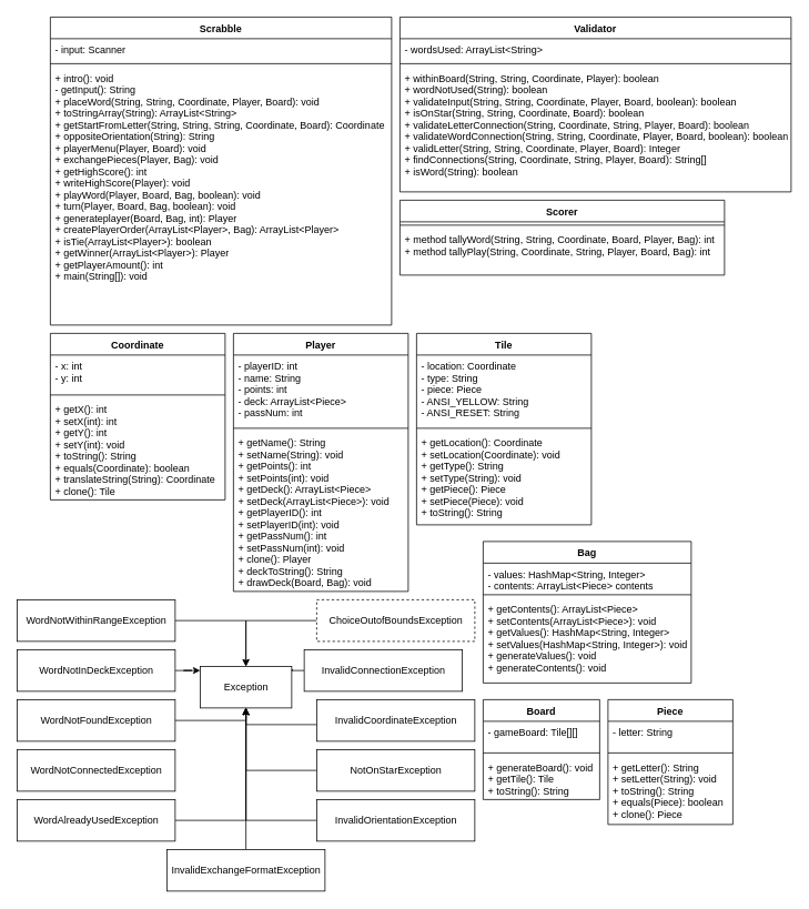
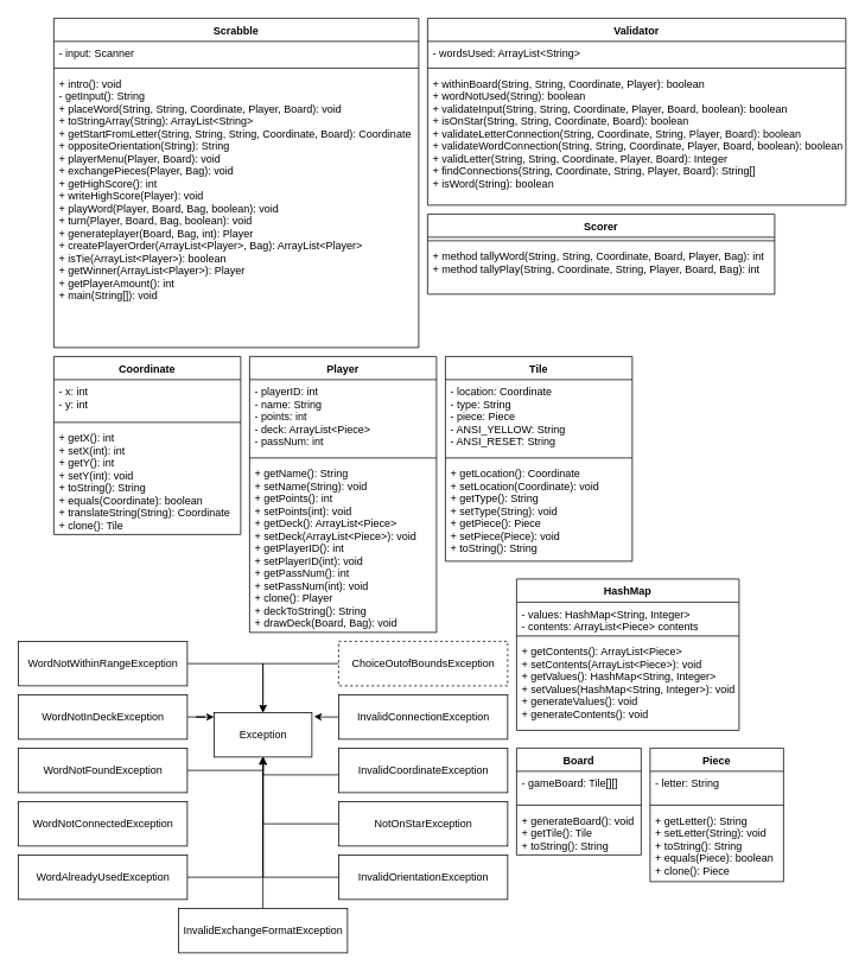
  <mxCell id="0" />
  <mxCell id="1" parent="0" />
  <mxCell id="2" value="Scrabble" style="swimlane;fontStyle=1;align=center;verticalAlign=top;childLayout=stackLayout;horizontal=1;startSize=26;horizontalStack=0;resizeParent=1;resizeParentMax=0;resizeLast=0;collapsible=1;marginBottom=0;" parent="1" vertex="1"><mxGeometry x="60" y="20" width="410" height="370" as="geometry" /></mxCell>
  <mxCell id="3" value="- input: Scanner" style="text;strokeColor=none;fillColor=none;align=left;verticalAlign=top;spacingLeft=4;spacingRight=4;overflow=hidden;rotatable=0;points=[[0,0.5],[1,0.5]];portConstraint=eastwest;" parent="2" vertex="1"><mxGeometry y="26" width="410" height="26" as="geometry" /></mxCell>
  <mxCell id="4" value="" style="line;strokeWidth=1;fillColor=none;align=left;verticalAlign=middle;spacingTop=-1;spacingLeft=3;spacingRight=3;rotatable=0;labelPosition=right;points=[];portConstraint=eastwest;strokeColor=inherit;" parent="2" vertex="1"><mxGeometry y="52" width="410" height="8" as="geometry" /></mxCell>
  <mxCell id="5" value="+ intro(): void&#10;- getInput(): String&#10;+ placeWord(String, String, Coordinate, Player, Board): void&#10;+ toStringArray(String): ArrayList&lt;String&gt;&#10;+ getStartFromLetter(String, String, String, Coordinate, Board): Coordinate&#10;+ oppositeOrientation(String): String&#10;+ playerMenu(Player, Board): void&#10;+ exchangePieces(Player, Bag): void&#10;+ getHighScore(): int&#10;+ writeHighScore(Player): void&#10;+ playWord(Player, Board, Bag, boolean): void&#10;+ turn(Player, Board, Bag, boolean): void&#10;+ generateplayer(Board, Bag, int): Player&#10;+ createPlayerOrder(ArrayList&lt;Player&gt;, Bag): ArrayList&lt;Player&gt;&#10;+ isTie(ArrayList&lt;Player&gt;): boolean&#10;+ getWinner(ArrayList&lt;Player&gt;): Player&#10;+ getPlayerAmount(): int&#10;+ main(String[]): void" style="text;strokeColor=none;fillColor=none;align=left;verticalAlign=top;spacingLeft=4;spacingRight=4;overflow=hidden;rotatable=0;points=[[0,0.5],[1,0.5]];portConstraint=eastwest;" parent="2" vertex="1"><mxGeometry y="60" width="410" height="310" as="geometry" /></mxCell>
  <mxCell id="6" value="Validator" style="swimlane;fontStyle=1;align=center;verticalAlign=top;childLayout=stackLayout;horizontal=1;startSize=26;horizontalStack=0;resizeParent=1;resizeParentMax=0;resizeLast=0;collapsible=1;marginBottom=0;" vertex="1" parent="1"><mxGeometry x="480" y="20" width="470" height="210" as="geometry" /></mxCell>
  <mxCell id="7" value="- wordsUsed: ArrayList&lt;String&gt;" style="text;strokeColor=none;fillColor=none;align=left;verticalAlign=top;spacingLeft=4;spacingRight=4;overflow=hidden;rotatable=0;points=[[0,0.5],[1,0.5]];portConstraint=eastwest;" vertex="1" parent="6"><mxGeometry y="26" width="470" height="26" as="geometry" /></mxCell>
  <mxCell id="8" value="" style="line;strokeWidth=1;fillColor=none;align=left;verticalAlign=middle;spacingTop=-1;spacingLeft=3;spacingRight=3;rotatable=0;labelPosition=right;points=[];portConstraint=eastwest;strokeColor=inherit;" vertex="1" parent="6"><mxGeometry y="52" width="470" height="8" as="geometry" /></mxCell>
  <mxCell id="9" value="+ withinBoard(String, String, Coordinate, Player): boolean&#10;+ wordNotUsed(String): boolean&#10;+ validateInput(String, String, Coordinate, Player, Board, boolean): boolean&#10;+ isOnStar(String, String, Coordinate, Board): boolean&#10;+ validateLetterConnection(String, Coordinate, String, Player, Board): boolean&#10;+ validateWordConnection(String, String, Coordinate, Player, Board, boolean): boolean&#10;+ validLetter(String, String, Coordinate, Player, Board): Integer&#10;+ findConnections(String, Coordinate, String, Player, Board): String[]&#10;+ isWord(String): boolean" style="text;strokeColor=none;fillColor=none;align=left;verticalAlign=top;spacingLeft=4;spacingRight=4;overflow=hidden;rotatable=0;points=[[0,0.5],[1,0.5]];portConstraint=eastwest;" vertex="1" parent="6"><mxGeometry y="60" width="470" height="150" as="geometry" /></mxCell>
  <mxCell id="10" value="Scorer" style="swimlane;fontStyle=1;align=center;verticalAlign=top;childLayout=stackLayout;horizontal=1;startSize=26;horizontalStack=0;resizeParent=1;resizeParentMax=0;resizeLast=0;collapsible=1;marginBottom=0;" vertex="1" parent="1"><mxGeometry x="480" y="240" width="390" height="90" as="geometry" /></mxCell>
  <mxCell id="11" value="" style="line;strokeWidth=1;fillColor=none;align=left;verticalAlign=middle;spacingTop=-1;spacingLeft=3;spacingRight=3;rotatable=0;labelPosition=right;points=[];portConstraint=eastwest;strokeColor=inherit;" vertex="1" parent="10"><mxGeometry y="26" width="390" height="8" as="geometry" /></mxCell>
  <mxCell id="12" value="+ method tallyWord(String, String, Coordinate, Board, Player, Bag): int&#10;+ method tallyPlay(String, Coordinate, String, Player, Board, Bag): int" style="text;strokeColor=none;fillColor=none;align=left;verticalAlign=top;spacingLeft=4;spacingRight=4;overflow=hidden;rotatable=0;points=[[0,0.5],[1,0.5]];portConstraint=eastwest;" vertex="1" parent="10"><mxGeometry y="34" width="390" height="56" as="geometry" /></mxCell>
  <mxCell id="13" value="Coordinate" style="swimlane;fontStyle=1;align=center;verticalAlign=top;childLayout=stackLayout;horizontal=1;startSize=26;horizontalStack=0;resizeParent=1;resizeParentMax=0;resizeLast=0;collapsible=1;marginBottom=0;" vertex="1" parent="1"><mxGeometry x="60" y="400" width="210" height="200" as="geometry" /></mxCell>
  <mxCell id="14" value="- x: int&#10;&#09;- y: int" style="text;strokeColor=none;fillColor=none;align=left;verticalAlign=top;spacingLeft=4;spacingRight=4;overflow=hidden;rotatable=0;points=[[0,0.5],[1,0.5]];portConstraint=eastwest;" vertex="1" parent="13"><mxGeometry y="26" width="210" height="44" as="geometry" /></mxCell>
  <mxCell id="15" value="" style="line;strokeWidth=1;fillColor=none;align=left;verticalAlign=middle;spacingTop=-1;spacingLeft=3;spacingRight=3;rotatable=0;labelPosition=right;points=[];portConstraint=eastwest;strokeColor=inherit;" vertex="1" parent="13"><mxGeometry y="70" width="210" height="8" as="geometry" /></mxCell>
  <mxCell id="16" value="+ getX(): int&#10;&#09;+ setX(int): int&#10;&#09;+ getY(): int&#10;&#09;+ setY(int): void&#10;&#09;+ toString(): String&#10;&#09;+ equals(Coordinate): boolean&#10;&#09;+ translateString(String): Coordinate&#10;+ clone(): Tile" style="text;strokeColor=none;fillColor=none;align=left;verticalAlign=top;spacingLeft=4;spacingRight=4;overflow=hidden;rotatable=0;points=[[0,0.5],[1,0.5]];portConstraint=eastwest;" vertex="1" parent="13"><mxGeometry y="78" width="210" height="122" as="geometry" /></mxCell>
  <mxCell id="17" value="Player" style="swimlane;fontStyle=1;align=center;verticalAlign=top;childLayout=stackLayout;horizontal=1;startSize=26;horizontalStack=0;resizeParent=1;resizeParentMax=0;resizeLast=0;collapsible=1;marginBottom=0;" vertex="1" parent="1"><mxGeometry x="280" y="400" width="210" height="310" as="geometry" /></mxCell>
  <mxCell id="18" value="- playerID: int&#10;&#09;- name: String&#10;&#09;- points: int&#10;&#09;- deck: ArrayList&lt;Piece&gt;&#10;&#09;- passNum: int" style="text;strokeColor=none;fillColor=none;align=left;verticalAlign=top;spacingLeft=4;spacingRight=4;overflow=hidden;rotatable=0;points=[[0,0.5],[1,0.5]];portConstraint=eastwest;" vertex="1" parent="17"><mxGeometry y="26" width="210" height="84" as="geometry" /></mxCell>
  <mxCell id="19" value="" style="line;strokeWidth=1;fillColor=none;align=left;verticalAlign=middle;spacingTop=-1;spacingLeft=3;spacingRight=3;rotatable=0;labelPosition=right;points=[];portConstraint=eastwest;strokeColor=inherit;" vertex="1" parent="17"><mxGeometry y="110" width="210" height="8" as="geometry" /></mxCell>
  <mxCell id="20" value="+ getName(): String&#10;&#09;+ setName(String): void&#10;&#09;+ getPoints(): int&#10;&#09;+ setPoints(int): void&#10;&#09;+ getDeck(): ArrayList&lt;Piece&gt;&#10;&#09;+ setDeck(ArrayList&lt;Piece&gt;): void&#10;&#09;+ getPlayerID(): int&#10;&#09;+ setPlayerID(int): void&#10;&#09;+ getPassNum(): int&#10;&#09;+ setPassNum(int): void&#10;&#09;+ clone(): Player&#10;&#09;+ deckToString(): String&#10;&#09;+ drawDeck(Board, Bag): void" style="text;strokeColor=none;fillColor=none;align=left;verticalAlign=top;spacingLeft=4;spacingRight=4;overflow=hidden;rotatable=0;points=[[0,0.5],[1,0.5]];portConstraint=eastwest;" vertex="1" parent="17"><mxGeometry y="118" width="210" height="192" as="geometry" /></mxCell>
  <mxCell id="21" value="Tile" style="swimlane;fontStyle=1;align=center;verticalAlign=top;childLayout=stackLayout;horizontal=1;startSize=26;horizontalStack=0;resizeParent=1;resizeParentMax=0;resizeLast=0;collapsible=1;marginBottom=0;" vertex="1" parent="1"><mxGeometry x="500" y="400" width="210" height="230" as="geometry" /></mxCell>
  <mxCell id="22" value="- location: Coordinate&#10;&#09;- type: String&#10;&#09;- piece: Piece&#10;&#09;- ANSI_YELLOW: String&#10;&#09;- ANSI_RESET: String" style="text;strokeColor=none;fillColor=none;align=left;verticalAlign=top;spacingLeft=4;spacingRight=4;overflow=hidden;rotatable=0;points=[[0,0.5],[1,0.5]];portConstraint=eastwest;" vertex="1" parent="21"><mxGeometry y="26" width="210" height="84" as="geometry" /></mxCell>
  <mxCell id="23" value="" style="line;strokeWidth=1;fillColor=none;align=left;verticalAlign=middle;spacingTop=-1;spacingLeft=3;spacingRight=3;rotatable=0;labelPosition=right;points=[];portConstraint=eastwest;strokeColor=inherit;" vertex="1" parent="21"><mxGeometry y="110" width="210" height="8" as="geometry" /></mxCell>
  <mxCell id="24" value="+ getLocation(): Coordinate&#10;&#09;+ setLocation(Coordinate): void&#10;&#09;+ getType(): String&#10;&#09;+ setType(String): void&#10;&#09;+ getPiece(): Piece&#10;&#09;+ setPiece(Piece): void&#10;&#09;+ toString(): String&#10;" style="text;strokeColor=none;fillColor=none;align=left;verticalAlign=top;spacingLeft=4;spacingRight=4;overflow=hidden;rotatable=0;points=[[0,0.5],[1,0.5]];portConstraint=eastwest;" vertex="1" parent="21"><mxGeometry y="118" width="210" height="112" as="geometry" /></mxCell>
  <mxCell id="25" value="Piece" style="swimlane;fontStyle=1;align=center;verticalAlign=top;childLayout=stackLayout;horizontal=1;startSize=26;horizontalStack=0;resizeParent=1;resizeParentMax=0;resizeLast=0;collapsible=1;marginBottom=0;" vertex="1" parent="1"><mxGeometry x="730" y="840" width="150" height="150" as="geometry" /></mxCell>
  <mxCell id="26" value="- letter: String" style="text;strokeColor=none;fillColor=none;align=left;verticalAlign=top;spacingLeft=4;spacingRight=4;overflow=hidden;rotatable=0;points=[[0,0.5],[1,0.5]];portConstraint=eastwest;" vertex="1" parent="25"><mxGeometry y="26" width="150" height="34" as="geometry" /></mxCell>
  <mxCell id="27" value="" style="line;strokeWidth=1;fillColor=none;align=left;verticalAlign=middle;spacingTop=-1;spacingLeft=3;spacingRight=3;rotatable=0;labelPosition=right;points=[];portConstraint=eastwest;strokeColor=inherit;" vertex="1" parent="25"><mxGeometry y="60" width="150" height="8" as="geometry" /></mxCell>
  <mxCell id="28" value="+ getLetter(): String&#10;&#09;+ setLetter(String): void&#10;&#09;+ toString(): String&#10;+ equals(Piece): boolean&#10;+ clone(): Piece&#10;" style="text;strokeColor=none;fillColor=none;align=left;verticalAlign=top;spacingLeft=4;spacingRight=4;overflow=hidden;rotatable=0;points=[[0,0.5],[1,0.5]];portConstraint=eastwest;" vertex="1" parent="25"><mxGeometry y="68" width="150" height="82" as="geometry" /></mxCell>
  <mxCell id="29" value="Board" style="swimlane;fontStyle=1;align=center;verticalAlign=top;childLayout=stackLayout;horizontal=1;startSize=26;horizontalStack=0;resizeParent=1;resizeParentMax=0;resizeLast=0;collapsible=1;marginBottom=0;" vertex="1" parent="1"><mxGeometry x="580" y="840" width="140" height="120" as="geometry" /></mxCell>
  <mxCell id="30" value="- gameBoard: Tile[][]" style="text;strokeColor=none;fillColor=none;align=left;verticalAlign=top;spacingLeft=4;spacingRight=4;overflow=hidden;rotatable=0;points=[[0,0.5],[1,0.5]];portConstraint=eastwest;" vertex="1" parent="29"><mxGeometry y="26" width="140" height="34" as="geometry" /></mxCell>
  <mxCell id="31" value="" style="line;strokeWidth=1;fillColor=none;align=left;verticalAlign=middle;spacingTop=-1;spacingLeft=3;spacingRight=3;rotatable=0;labelPosition=right;points=[];portConstraint=eastwest;strokeColor=inherit;" vertex="1" parent="29"><mxGeometry y="60" width="140" height="8" as="geometry" /></mxCell>
  <mxCell id="32" value="+ generateBoard(): void&#10;&#09;+ getTile(): Tile&#10;&#09;+ toString(): String" style="text;strokeColor=none;fillColor=none;align=left;verticalAlign=top;spacingLeft=4;spacingRight=4;overflow=hidden;rotatable=0;points=[[0,0.5],[1,0.5]];portConstraint=eastwest;" vertex="1" parent="29"><mxGeometry y="68" width="140" height="52" as="geometry" /></mxCell>
- <mxCell id="33" value="Bag" style="swimlane;fontStyle=1;align=center;verticalAlign=top;childLayout=stackLayout;horizontal=1;startSize=26;horizontalStack=0;resizeParent=1;resizeParentMax=0;resizeLast=0;collapsible=1;marginBottom=0;" vertex="1" parent="1"><mxGeometry x="580" y="650" width="250" height="170" as="geometry" /></mxCell>
+ <mxCell id="33" value="HashMap" style="swimlane;fontStyle=1;align=center;verticalAlign=top;childLayout=stackLayout;horizontal=1;startSize=26;horizontalStack=0;resizeParent=1;resizeParentMax=0;resizeLast=0;collapsible=1;marginBottom=0;" vertex="1" parent="1"><mxGeometry x="580" y="650" width="250" height="170" as="geometry" /></mxCell>
  <mxCell id="34" value="- values: HashMap&lt;String, Integer&gt;&#10;&#09;- contents: ArrayList&lt;Piece&gt; contents" style="text;strokeColor=none;fillColor=none;align=left;verticalAlign=top;spacingLeft=4;spacingRight=4;overflow=hidden;rotatable=0;points=[[0,0.5],[1,0.5]];portConstraint=eastwest;" vertex="1" parent="33"><mxGeometry y="26" width="250" height="34" as="geometry" /></mxCell>
  <mxCell id="35" value="" style="line;strokeWidth=1;fillColor=none;align=left;verticalAlign=middle;spacingTop=-1;spacingLeft=3;spacingRight=3;rotatable=0;labelPosition=right;points=[];portConstraint=eastwest;strokeColor=inherit;" vertex="1" parent="33"><mxGeometry y="60" width="250" height="8" as="geometry" /></mxCell>
  <mxCell id="36" value="+ getContents(): ArrayList&lt;Piece&gt;&#10;&#09;+ setContents(ArrayList&lt;Piece&gt;): void&#10;&#09;+ getValues(): HashMap&lt;String, Integer&gt;&#10;&#09;+ setValues(HashMap&lt;String, Integer&gt;): void&#10;&#09;+ generateValues(): void&#10;&#09;+ generateContents(): void" style="text;strokeColor=none;fillColor=none;align=left;verticalAlign=top;spacingLeft=4;spacingRight=4;overflow=hidden;rotatable=0;points=[[0,0.5],[1,0.5]];portConstraint=eastwest;" vertex="1" parent="33"><mxGeometry y="68" width="250" height="102" as="geometry" /></mxCell>
  <mxCell id="37" style="edgeStyle=orthogonalEdgeStyle;rounded=0;orthogonalLoop=1;jettySize=auto;html=1;entryX=0.5;entryY=1;entryDx=0;entryDy=0;" edge="1" parent="1" source="38" target="58"><mxGeometry relative="1" as="geometry" /></mxCell>
  <mxCell id="38" value="WordAlreadyUsedException" style="html=1;" vertex="1" parent="1"><mxGeometry x="20" y="960" width="190" height="50" as="geometry" /></mxCell>
  <mxCell id="39" value="WordNotConnectedException" style="html=1;" vertex="1" parent="1"><mxGeometry x="20" y="900" width="190" height="50" as="geometry" /></mxCell>
  <mxCell id="40" style="edgeStyle=orthogonalEdgeStyle;rounded=0;orthogonalLoop=1;jettySize=auto;html=1;entryX=0.5;entryY=1;entryDx=0;entryDy=0;" edge="1" parent="1" source="41" target="58"><mxGeometry relative="1" as="geometry"><Array as="points"><mxPoint x="295" y="865" /></Array></mxGeometry></mxCell>
  <mxCell id="41" value="WordNotFoundException" style="html=1;" vertex="1" parent="1"><mxGeometry x="20" y="840" width="190" height="50" as="geometry" /></mxCell>
  <mxCell id="42" style="edgeStyle=orthogonalEdgeStyle;rounded=0;orthogonalLoop=1;jettySize=auto;html=1;entryX=0;entryY=0.1;entryDx=0;entryDy=0;entryPerimeter=0;" edge="1" parent="1" source="43" target="58"><mxGeometry relative="1" as="geometry" /></mxCell>
  <mxCell id="43" value="WordNotInDeckException" style="html=1;" vertex="1" parent="1"><mxGeometry x="20" y="780" width="190" height="50" as="geometry" /></mxCell>
  <mxCell id="44" style="edgeStyle=orthogonalEdgeStyle;rounded=0;orthogonalLoop=1;jettySize=auto;html=1;entryX=0.5;entryY=0;entryDx=0;entryDy=0;" edge="1" parent="1" source="45" target="58"><mxGeometry relative="1" as="geometry" /></mxCell>
  <mxCell id="45" value="WordNotWithinRangeException" style="html=1;" vertex="1" parent="1"><mxGeometry x="20" y="720" width="190" height="50" as="geometry" /></mxCell>
  <mxCell id="46" style="edgeStyle=orthogonalEdgeStyle;rounded=0;orthogonalLoop=1;jettySize=auto;html=1;entryX=0.5;entryY=1;entryDx=0;entryDy=0;" edge="1" parent="1" source="47" target="58"><mxGeometry relative="1" as="geometry" /></mxCell>
  <mxCell id="47" value="NotOnStarException" style="html=1;" vertex="1" parent="1"><mxGeometry x="380" y="900" width="190" height="50" as="geometry" /></mxCell>
  <mxCell id="48" style="edgeStyle=orthogonalEdgeStyle;rounded=0;orthogonalLoop=1;jettySize=auto;html=1;entryX=0.5;entryY=1;entryDx=0;entryDy=0;" edge="1" parent="1" source="49" target="58"><mxGeometry relative="1" as="geometry" /></mxCell>
  <mxCell id="49" value="InvalidOrientationException" style="html=1;" vertex="1" parent="1"><mxGeometry x="380" y="960" width="190" height="50" as="geometry" /></mxCell>
  <mxCell id="50" style="edgeStyle=orthogonalEdgeStyle;rounded=0;orthogonalLoop=1;jettySize=auto;html=1;" edge="1" parent="1" source="51" target="58"><mxGeometry relative="1" as="geometry" /></mxCell>
  <mxCell id="51" value="InvalidExchangeFormatException" style="html=1;" vertex="1" parent="1"><mxGeometry x="200" y="1020" width="190" height="50" as="geometry" /></mxCell>
  <mxCell id="52" style="edgeStyle=orthogonalEdgeStyle;rounded=0;orthogonalLoop=1;jettySize=auto;html=1;entryX=0.5;entryY=1;entryDx=0;entryDy=0;" edge="1" parent="1" source="53" target="58"><mxGeometry relative="1" as="geometry"><Array as="points"><mxPoint x="295" y="870" /></Array></mxGeometry></mxCell>
  <mxCell id="53" value="InvalidCoordinateException" style="html=1;" vertex="1" parent="1"><mxGeometry x="380" y="840" width="190" height="50" as="geometry" /></mxCell>
  <mxCell id="54" style="edgeStyle=orthogonalEdgeStyle;rounded=0;orthogonalLoop=1;jettySize=auto;html=1;entryX=1.022;entryY=0.085;entryDx=0;entryDy=0;entryPerimeter=0;" edge="1" parent="1" source="55" target="58"><mxGeometry relative="1" as="geometry" /></mxCell>
- <mxCell id="55" value="InvalidConnectionException" style="html=1;" vertex="1" parent="1"><mxGeometry x="365" y="780" width="190" height="50" as="geometry" /></mxCell>
+ <mxCell id="55" value="InvalidConnectionException" style="html=1;" vertex="1" parent="1"><mxGeometry x="380" y="780" width="190" height="50" as="geometry" /></mxCell>
  <mxCell id="56" style="edgeStyle=orthogonalEdgeStyle;rounded=0;orthogonalLoop=1;jettySize=auto;html=1;" edge="1" parent="1" source="57" target="58"><mxGeometry relative="1" as="geometry" /></mxCell>
  <mxCell id="57" value="ChoiceOutofBoundsException" style="html=1;dashed=1;" vertex="1" parent="1"><mxGeometry x="380" y="720" width="190" height="50" as="geometry" /></mxCell>
  <mxCell id="58" value="Exception" style="html=1;" vertex="1" parent="1"><mxGeometry x="240" y="800" width="110" height="50" as="geometry" /></mxCell>
